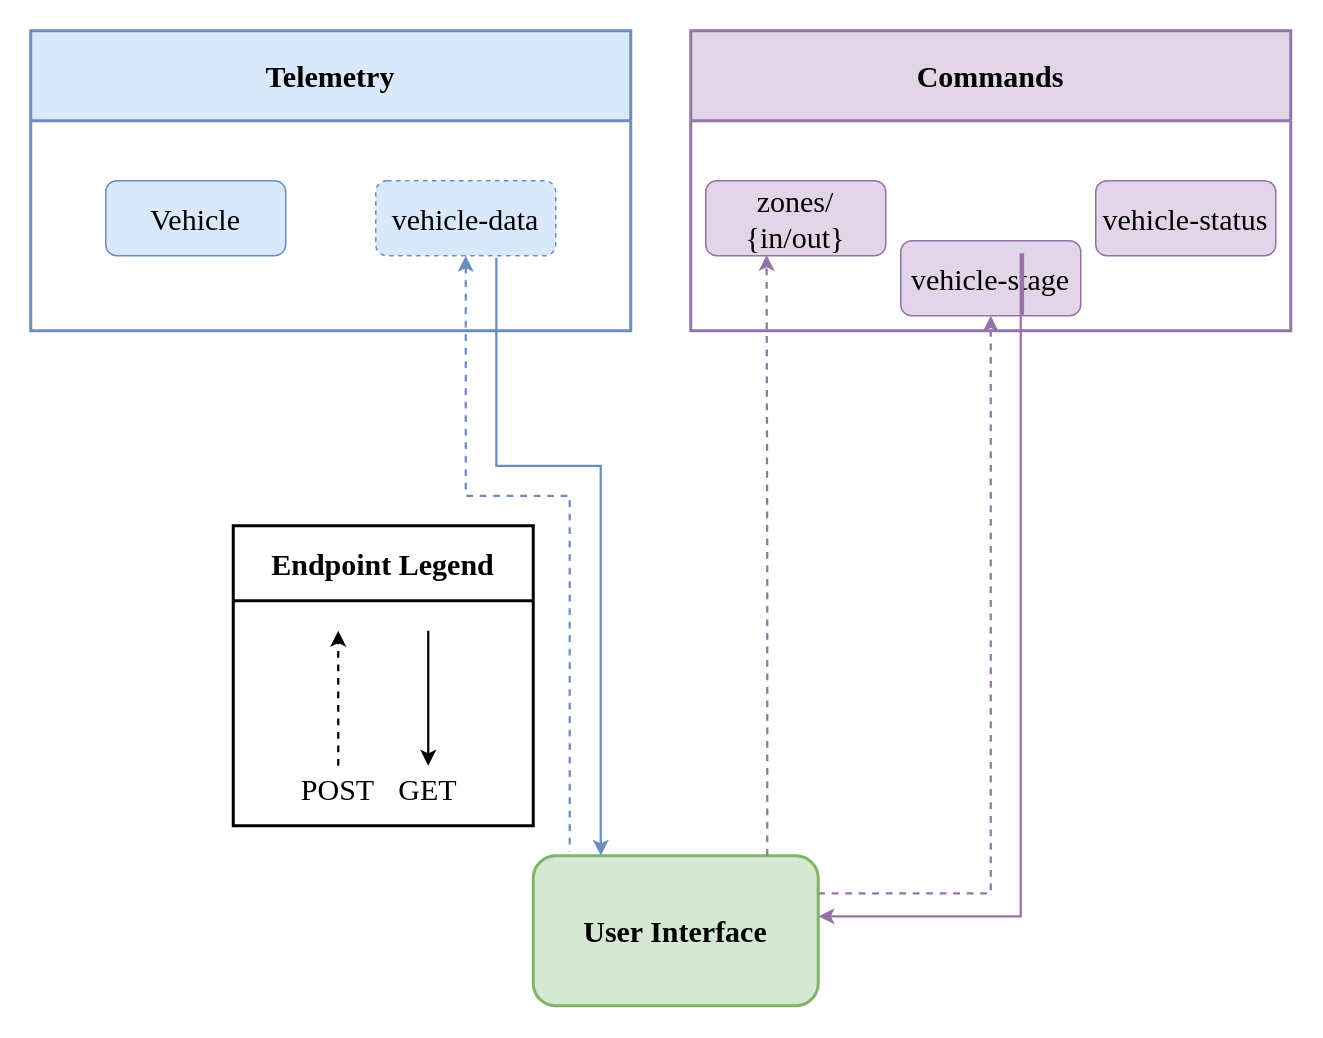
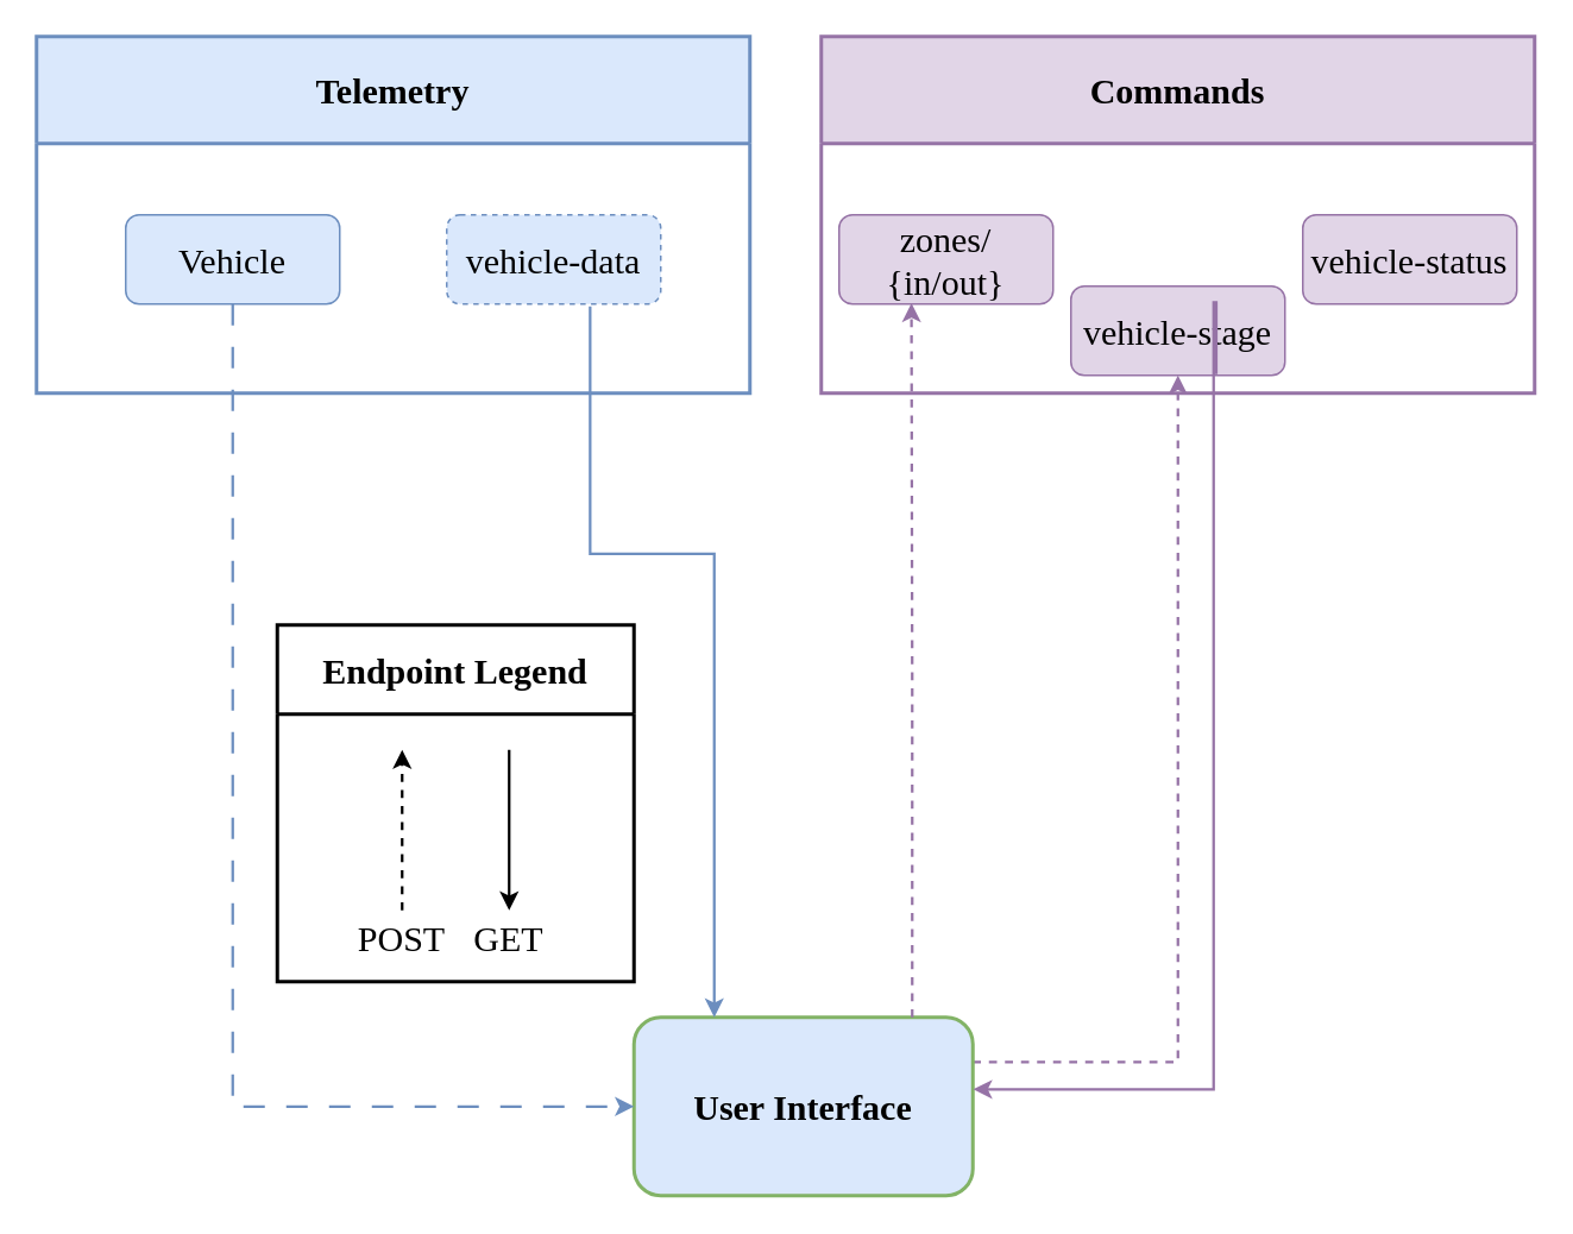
  <mxCell id="0" />
  <mxCell id="1" parent="0" />
  <mxCell id="2" value="&lt;font data-font-src=&quot;https://fonts.googleapis.com/css?family=Sen&quot; face=&quot;Sen&quot; style=&quot;font-size: 20px;&quot;&gt;Telemetry&lt;/font&gt;" style="swimlane;whiteSpace=wrap;html=1;fillColor=#dae8fc;strokeColor=#6c8ebf;startSize=60;strokeWidth=2;" vertex="1" parent="1"><mxGeometry x="20" y="20" width="400" height="200" as="geometry" /></mxCell>
  <mxCell id="3" value="&lt;font style=&quot;font-size: 20px;&quot; data-font-src=&quot;https://fonts.googleapis.com/css?family=Sen&quot; face=&quot;Sen&quot;&gt;Vehicle&lt;/font&gt;" style="rounded=1;whiteSpace=wrap;html=1;fillColor=#dae8fc;strokeColor=#6c8ebf;" vertex="1" parent="2"><mxGeometry x="50" y="100" width="120" height="50" as="geometry" /></mxCell>
  <mxCell id="4" value="&lt;font style=&quot;font-size: 20px;&quot; data-font-src=&quot;https://fonts.googleapis.com/css?family=Sen&quot; face=&quot;Sen&quot;&gt;vehicle-data&lt;/font&gt;" style="rounded=1;whiteSpace=wrap;html=1;fillColor=#dae8fc;strokeColor=#6c8ebf;dashed=1;" vertex="1" parent="2"><mxGeometry x="230" y="100" width="120" height="50" as="geometry" /></mxCell>
  <mxCell id="5" value="&lt;font data-font-src=&quot;https://fonts.googleapis.com/css?family=Sen&quot; face=&quot;Sen&quot; style=&quot;font-size: 20px;&quot;&gt;Commands&lt;/font&gt;" style="swimlane;whiteSpace=wrap;html=1;fillColor=#e1d5e7;strokeColor=#9673a6;startSize=60;strokeWidth=2;" vertex="1" parent="1"><mxGeometry x="460" y="20" width="400" height="200" as="geometry" /></mxCell>
  <mxCell id="6" value="&lt;font style=&quot;font-size: 20px;&quot; data-font-src=&quot;https://fonts.googleapis.com/css?family=Sen&quot; face=&quot;Sen&quot;&gt;zones/&lt;/font&gt;&lt;div&gt;&lt;font style=&quot;font-size: 20px;&quot; data-font-src=&quot;https://fonts.googleapis.com/css?family=Sen&quot; face=&quot;Sen&quot;&gt;{in/out}&lt;/font&gt;&lt;/div&gt;" style="rounded=1;whiteSpace=wrap;html=1;fillColor=#e1d5e7;strokeColor=#9673a6;" vertex="1" parent="5"><mxGeometry x="10" y="100" width="120" height="50" as="geometry" /></mxCell>
  <mxCell id="7" value="&lt;font style=&quot;font-size: 20px;&quot; data-font-src=&quot;https://fonts.googleapis.com/css?family=Sen&quot; face=&quot;Sen&quot;&gt;vehicle-stage&lt;/font&gt;" style="rounded=1;whiteSpace=wrap;html=1;fillColor=#e1d5e7;strokeColor=#9673a6;" vertex="1" parent="5"><mxGeometry x="140" y="140" width="120" height="50" as="geometry" /></mxCell>
  <mxCell id="8" value="&lt;font style=&quot;font-size: 20px;&quot; data-font-src=&quot;https://fonts.googleapis.com/css?family=Sen&quot; face=&quot;Sen&quot;&gt;vehicle-status&lt;/font&gt;" style="rounded=1;whiteSpace=wrap;html=1;fillColor=#e1d5e7;strokeColor=#9673a6;" vertex="1" parent="5"><mxGeometry x="270" y="100" width="120" height="50" as="geometry" /></mxCell>
  <mxCell id="9" style="edgeStyle=orthogonalEdgeStyle;rounded=0;orthogonalLoop=1;jettySize=auto;html=1;exitX=1;exitY=0.25;exitDx=0;exitDy=0;entryX=0.5;entryY=1;entryDx=0;entryDy=0;strokeWidth=1.5;fillColor=#e1d5e7;strokeColor=#9673a6;dashed=1;" edge="1" parent="1" source="10" target="7"><mxGeometry relative="1" as="geometry"><Array as="points"><mxPoint x="660" y="595" /></Array></mxGeometry></mxCell>
- <mxCell id="10" value="&lt;font size=&quot;1&quot; data-font-src=&quot;https://fonts.googleapis.com/css?family=Sen&quot; face=&quot;Sen&quot;&gt;&lt;b style=&quot;font-size: 20px;&quot;&gt;User Interface&lt;/b&gt;&lt;/font&gt;" style="rounded=1;whiteSpace=wrap;html=1;fillColor=#d5e8d4;strokeColor=#82b366;strokeWidth=2;" vertex="1" parent="1"><mxGeometry x="355" y="570" width="190" height="100" as="geometry" /></mxCell>
+ <mxCell id="10" value="&lt;font size=&quot;1&quot; data-font-src=&quot;https://fonts.googleapis.com/css?family=Sen&quot; face=&quot;Sen&quot;&gt;&lt;b style=&quot;font-size: 20px;&quot;&gt;User Interface&lt;/b&gt;&lt;/font&gt;" style="rounded=1;whiteSpace=wrap;html=1;fillColor=#dae8fc;strokeColor=#82b366;strokeWidth=2;" vertex="1" parent="1"><mxGeometry x="355" y="570" width="190" height="100" as="geometry" /></mxCell>
  <mxCell id="11" style="edgeStyle=orthogonalEdgeStyle;rounded=0;orthogonalLoop=1;jettySize=auto;html=1;exitX=0.679;exitY=0.986;exitDx=0;exitDy=0;fillColor=#e1d5e7;strokeColor=#9673a6;strokeWidth=1.5;exitPerimeter=0;entryX=1.001;entryY=0.404;entryDx=0;entryDy=0;entryPerimeter=0;" edge="1" parent="1" source="7" target="10"><mxGeometry relative="1" as="geometry"><Array as="points"><mxPoint x="680" y="169" /><mxPoint x="680" y="610" /></Array><mxPoint x="550" y="610" as="targetPoint" /></mxGeometry></mxCell>
  <mxCell id="12" style="edgeStyle=orthogonalEdgeStyle;rounded=0;orthogonalLoop=1;jettySize=auto;html=1;strokeWidth=1.5;fillColor=#dae8fc;strokeColor=#6c8ebf;exitX=0.67;exitY=1.025;exitDx=0;exitDy=0;exitPerimeter=0;" edge="1" parent="1" source="4"><mxGeometry relative="1" as="geometry"><mxPoint x="221" y="60" as="sourcePoint" /><mxPoint x="400" y="570" as="targetPoint" /><Array as="points"><mxPoint x="330" y="310" /><mxPoint x="400" y="310" /></Array></mxGeometry></mxCell>
- <mxCell id="13" style="edgeStyle=orthogonalEdgeStyle;rounded=0;orthogonalLoop=1;jettySize=auto;html=1;exitX=0.5;exitY=1;exitDx=0;exitDy=0;entryX=0.128;entryY=-0.026;entryDx=0;entryDy=0;entryPerimeter=0;startArrow=classic;startFill=1;endArrow=none;endFill=0;dashed=1;strokeWidth=1.5;fillColor=#dae8fc;strokeColor=#6c8ebf;" edge="1" parent="1" source="4" target="10"><mxGeometry relative="1" as="geometry"><Array as="points"><mxPoint x="310" y="330" /><mxPoint x="379" y="330" /></Array></mxGeometry></mxCell>
+ <mxCell id="14" style="edgeStyle=orthogonalEdgeStyle;rounded=0;orthogonalLoop=1;jettySize=auto;html=1;entryX=0;entryY=0.5;entryDx=0;entryDy=0;dashed=1;dashPattern=8 8;strokeWidth=1.5;fillColor=#dae8fc;strokeColor=#6c8ebf;exitX=0.5;exitY=1;exitDx=0;exitDy=0;" edge="1" parent="1" source="3" target="10"><mxGeometry relative="1" as="geometry"><Array as="points"><mxPoint x="130" y="620" /></Array></mxGeometry></mxCell>
  <mxCell id="15" value="" style="group" connectable="0" vertex="1" parent="1"><mxGeometry x="155" y="350" width="200" height="200" as="geometry" /></mxCell>
  <mxCell id="16" value="" style="endArrow=classic;html=1;rounded=0;dashed=1;strokeWidth=1.5;" edge="1" parent="15"><mxGeometry width="50" height="50" relative="1" as="geometry"><mxPoint x="70" y="160" as="sourcePoint" /><mxPoint x="70" y="70" as="targetPoint" /></mxGeometry></mxCell>
  <mxCell id="17" value="" style="endArrow=none;html=1;rounded=0;strokeWidth=1.5;startArrow=classic;startFill=1;endFill=0;" edge="1" parent="15"><mxGeometry width="50" height="50" relative="1" as="geometry"><mxPoint x="130" y="160" as="sourcePoint" /><mxPoint x="130" y="70" as="targetPoint" /></mxGeometry></mxCell>
  <mxCell id="18" value="&lt;font style=&quot;font-size: 20px;&quot; data-font-src=&quot;https://fonts.googleapis.com/css?family=Sen&quot; face=&quot;Sen&quot;&gt;POST&lt;/font&gt;" style="text;html=1;align=center;verticalAlign=middle;whiteSpace=wrap;rounded=0;" vertex="1" parent="15"><mxGeometry x="40" y="160" width="60" height="30" as="geometry" /></mxCell>
  <mxCell id="19" value="&lt;font data-font-src=&quot;https://fonts.googleapis.com/css?family=Sen&quot; face=&quot;Sen&quot; style=&quot;font-size: 20px;&quot;&gt;GET&lt;/font&gt;" style="text;html=1;align=center;verticalAlign=middle;whiteSpace=wrap;rounded=0;" vertex="1" parent="15"><mxGeometry x="100" y="160" width="60" height="30" as="geometry" /></mxCell>
  <mxCell id="20" value="&lt;font style=&quot;font-size: 20px;&quot; data-font-src=&quot;https://fonts.googleapis.com/css?family=Sen&quot; face=&quot;Sen&quot;&gt;Endpoint Legend&lt;/font&gt;" style="swimlane;whiteSpace=wrap;html=1;startSize=50;strokeWidth=2;" vertex="1" parent="15"><mxGeometry width="200" height="200" as="geometry" /></mxCell>
  <mxCell id="21" style="edgeStyle=orthogonalEdgeStyle;rounded=0;orthogonalLoop=1;jettySize=auto;html=1;entryX=0.338;entryY=0.991;entryDx=0;entryDy=0;strokeWidth=1.5;fillColor=#e1d5e7;strokeColor=#9673a6;startArrow=none;startFill=0;endArrow=classic;endFill=1;entryPerimeter=0;dashed=1;" edge="1" parent="1" target="6"><mxGeometry relative="1" as="geometry"><Array as="points"><mxPoint x="510" y="380" /></Array><mxPoint x="511" y="570" as="sourcePoint" /><mxPoint x="510" y="180" as="targetPoint" /></mxGeometry></mxCell>
